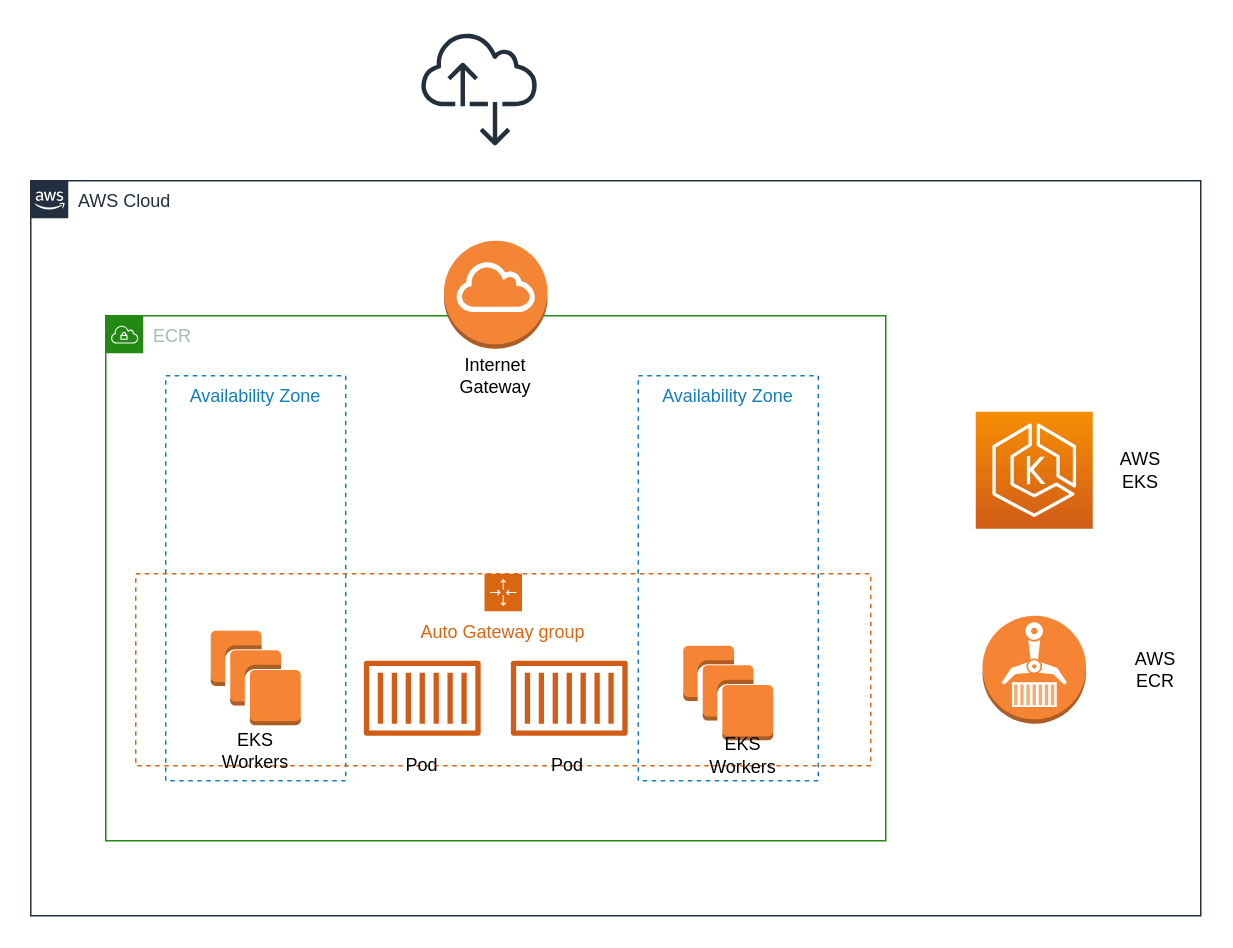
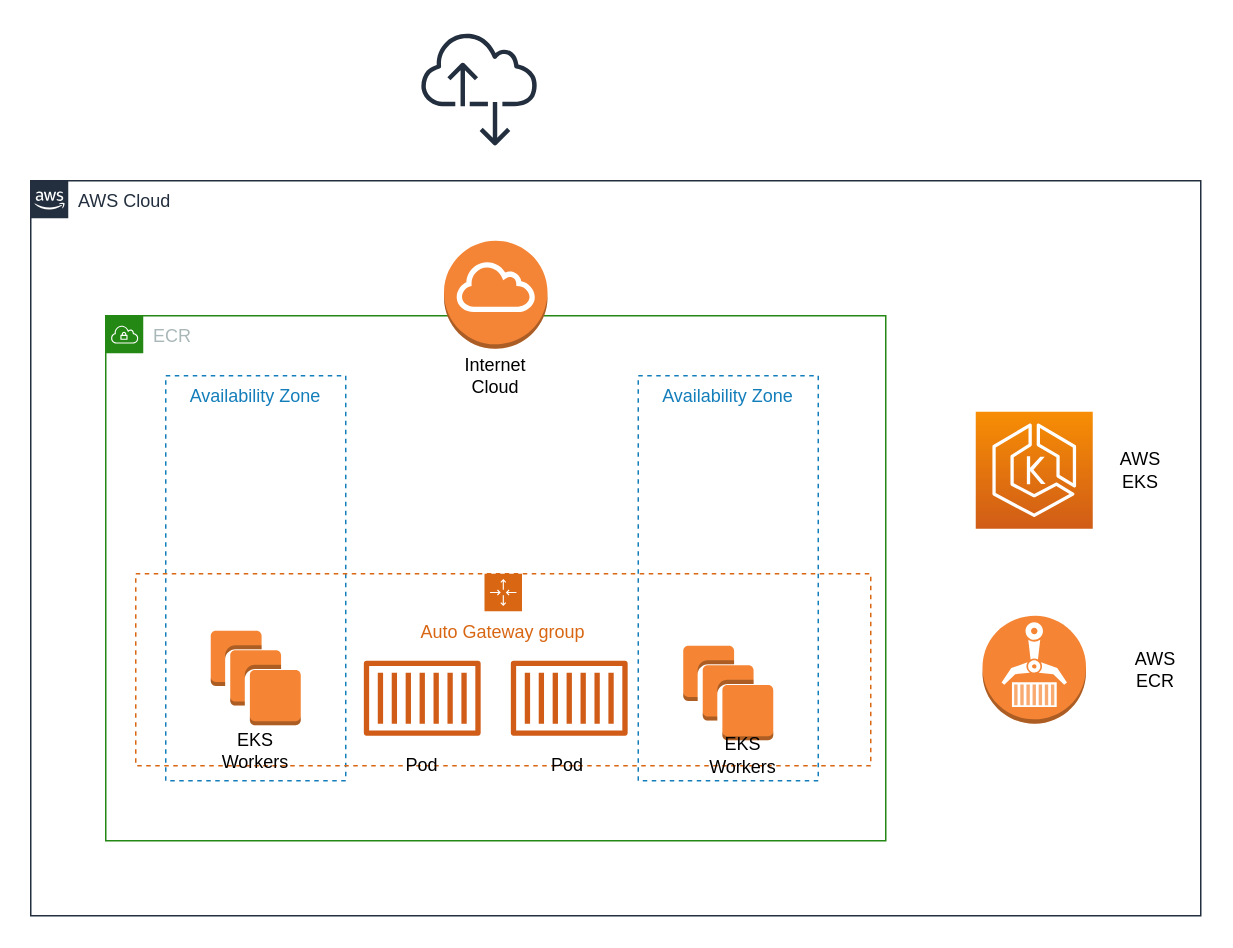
  <mxCell id="0" />
  <mxCell id="1" parent="0" />
  <mxCell id="2" value="AWS Cloud" style="points=[[0,0],[0.25,0],[0.5,0],[0.75,0],[1,0],[1,0.25],[1,0.5],[1,0.75],[1,1],[0.75,1],[0.5,1],[0.25,1],[0,1],[0,0.75],[0,0.5],[0,0.25]];outlineConnect=0;gradientColor=none;html=1;whiteSpace=wrap;fontSize=12;fontStyle=0;shape=mxgraph.aws4.group;grIcon=mxgraph.aws4.group_aws_cloud_alt;strokeColor=#232F3E;fillColor=none;verticalAlign=top;align=left;spacingLeft=30;fontColor=#232F3E;dashed=0;" vertex="1" parent="1"><mxGeometry x="20" y="120" width="780" height="490" as="geometry" /></mxCell>
  <mxCell id="3" value="" style="outlineConnect=0;fontColor=#232F3E;gradientColor=#F78E04;gradientDirection=north;fillColor=#D05C17;strokeColor=#ffffff;dashed=0;verticalLabelPosition=bottom;verticalAlign=top;align=center;html=1;fontSize=12;fontStyle=0;aspect=fixed;shape=mxgraph.aws4.resourceIcon;resIcon=mxgraph.aws4.eks;" vertex="1" parent="1"><mxGeometry x="650" y="274" width="78" height="78" as="geometry" /></mxCell>
  <mxCell id="4" value="" style="outlineConnect=0;dashed=0;verticalLabelPosition=bottom;verticalAlign=top;align=center;html=1;shape=mxgraph.aws3.ecr;fillColor=#F58534;gradientColor=none;" vertex="1" parent="1"><mxGeometry x="654.5" y="410" width="69" height="72" as="geometry" /></mxCell>
  <mxCell id="5" value="ECR" style="points=[[0,0],[0.25,0],[0.5,0],[0.75,0],[1,0],[1,0.25],[1,0.5],[1,0.75],[1,1],[0.75,1],[0.5,1],[0.25,1],[0,1],[0,0.75],[0,0.5],[0,0.25]];outlineConnect=0;gradientColor=none;html=1;whiteSpace=wrap;fontSize=12;fontStyle=0;shape=mxgraph.aws4.group;grIcon=mxgraph.aws4.group_vpc;strokeColor=#248814;fillColor=none;verticalAlign=top;align=left;spacingLeft=30;fontColor=#AAB7B8;dashed=0;" vertex="1" parent="1"><mxGeometry x="70" y="210" width="520" height="350" as="geometry" /></mxCell>
  <mxCell id="6" value="Availability Zone" style="fillColor=none;strokeColor=#147EBA;dashed=1;verticalAlign=top;fontStyle=0;fontColor=#147EBA;" vertex="1" parent="1"><mxGeometry x="110" y="250" width="120" height="270" as="geometry" /></mxCell>
  <mxCell id="7" value="Availability Zone" style="fillColor=none;strokeColor=#147EBA;dashed=1;verticalAlign=top;fontStyle=0;fontColor=#147EBA;" vertex="1" parent="1"><mxGeometry x="425" y="250" width="120" height="270" as="geometry" /></mxCell>
  <mxCell id="8" value="" style="outlineConnect=0;fontColor=#232F3E;gradientColor=none;fillColor=#232F3E;strokeColor=none;dashed=0;verticalLabelPosition=bottom;verticalAlign=top;align=center;html=1;fontSize=12;fontStyle=0;aspect=fixed;pointerEvents=1;shape=mxgraph.aws4.internet_alt2;" vertex="1" parent="1"><mxGeometry x="280" y="20" width="78" height="78" as="geometry" /></mxCell>
  <mxCell id="9" value="" style="outlineConnect=0;dashed=0;verticalLabelPosition=bottom;verticalAlign=top;align=center;html=1;shape=mxgraph.aws3.instances;fillColor=#F58534;gradientColor=none;" vertex="1" parent="1"><mxGeometry x="140" y="420" width="60" height="63" as="geometry" /></mxCell>
  <mxCell id="10" value="" style="outlineConnect=0;dashed=0;verticalLabelPosition=bottom;verticalAlign=top;align=center;html=1;shape=mxgraph.aws3.instances;fillColor=#F58534;gradientColor=none;" vertex="1" parent="1"><mxGeometry x="455" y="430" width="60" height="63" as="geometry" /></mxCell>
  <mxCell id="11" value="Auto Gateway group" style="points=[[0,0],[0.25,0],[0.5,0],[0.75,0],[1,0],[1,0.25],[1,0.5],[1,0.75],[1,1],[0.75,1],[0.5,1],[0.25,1],[0,1],[0,0.75],[0,0.5],[0,0.25]];outlineConnect=0;gradientColor=none;html=1;whiteSpace=wrap;fontSize=12;fontStyle=0;shape=mxgraph.aws4.groupCenter;grIcon=mxgraph.aws4.group_auto_scaling_group;grStroke=1;strokeColor=#D86613;fillColor=none;verticalAlign=top;align=center;fontColor=#D86613;dashed=1;spacingTop=25;" vertex="1" parent="1"><mxGeometry x="90" y="382" width="490" height="128" as="geometry" /></mxCell>
  <mxCell id="12" value="" style="outlineConnect=0;fontColor=#232F3E;gradientColor=none;fillColor=#D05C17;strokeColor=none;dashed=0;verticalLabelPosition=bottom;verticalAlign=top;align=center;html=1;fontSize=12;fontStyle=0;aspect=fixed;pointerEvents=1;shape=mxgraph.aws4.container_1;" vertex="1" parent="1"><mxGeometry x="242" y="440" width="78" height="50" as="geometry" /></mxCell>
  <mxCell id="13" value="" style="outlineConnect=0;fontColor=#232F3E;gradientColor=none;fillColor=#D05C17;strokeColor=none;dashed=0;verticalLabelPosition=bottom;verticalAlign=top;align=center;html=1;fontSize=12;fontStyle=0;aspect=fixed;pointerEvents=1;shape=mxgraph.aws4.container_1;" vertex="1" parent="1"><mxGeometry x="340" y="440" width="78" height="50" as="geometry" /></mxCell>
  <mxCell id="14" value="" style="outlineConnect=0;dashed=0;verticalLabelPosition=bottom;verticalAlign=top;align=center;html=1;shape=mxgraph.aws3.internet_gateway;fillColor=#F58536;gradientColor=none;" vertex="1" parent="1"><mxGeometry x="295.5" y="160" width="69" height="72" as="geometry" /></mxCell>
  <mxCell id="15" value="AWS EKS" style="text;html=1;strokeColor=none;fillColor=none;align=center;verticalAlign=middle;whiteSpace=wrap;rounded=0;" vertex="1" parent="1"><mxGeometry x="740" y="303" width="40" height="20" as="geometry" /></mxCell>
  <mxCell id="16" value="AWS ECR" style="text;html=1;strokeColor=none;fillColor=none;align=center;verticalAlign=middle;whiteSpace=wrap;rounded=0;" vertex="1" parent="1"><mxGeometry x="750" y="436" width="40" height="20" as="geometry" /></mxCell>
  <mxCell id="17" value="EKS Workers" style="text;html=1;strokeColor=none;fillColor=none;align=center;verticalAlign=middle;whiteSpace=wrap;rounded=0;" vertex="1" parent="1"><mxGeometry x="150" y="490" width="40" height="20" as="geometry" /></mxCell>
  <mxCell id="18" value="EKS Workers" style="text;html=1;strokeColor=none;fillColor=none;align=center;verticalAlign=middle;whiteSpace=wrap;rounded=0;" vertex="1" parent="1"><mxGeometry x="475" y="493" width="40" height="20" as="geometry" /></mxCell>
- <mxCell id="19" value="Internet Gateway" style="text;html=1;strokeColor=none;fillColor=none;align=center;verticalAlign=middle;whiteSpace=wrap;rounded=0;" vertex="1" parent="1"><mxGeometry x="310" y="240" width="40" height="20" as="geometry" /></mxCell>
+ <mxCell id="19" value="Internet Cloud" style="text;html=1;strokeColor=none;fillColor=none;align=center;verticalAlign=middle;whiteSpace=wrap;rounded=0;" vertex="1" parent="1"><mxGeometry x="310" y="240" width="40" height="20" as="geometry" /></mxCell>
  <mxCell id="20" value="Pod" style="text;html=1;strokeColor=none;fillColor=none;align=center;verticalAlign=middle;whiteSpace=wrap;rounded=0;" vertex="1" parent="1"><mxGeometry x="261" y="500" width="40" height="20" as="geometry" /></mxCell>
  <mxCell id="21" value="Pod" style="text;html=1;strokeColor=none;fillColor=none;align=center;verticalAlign=middle;whiteSpace=wrap;rounded=0;" vertex="1" parent="1"><mxGeometry x="358" y="500" width="40" height="20" as="geometry" /></mxCell>
